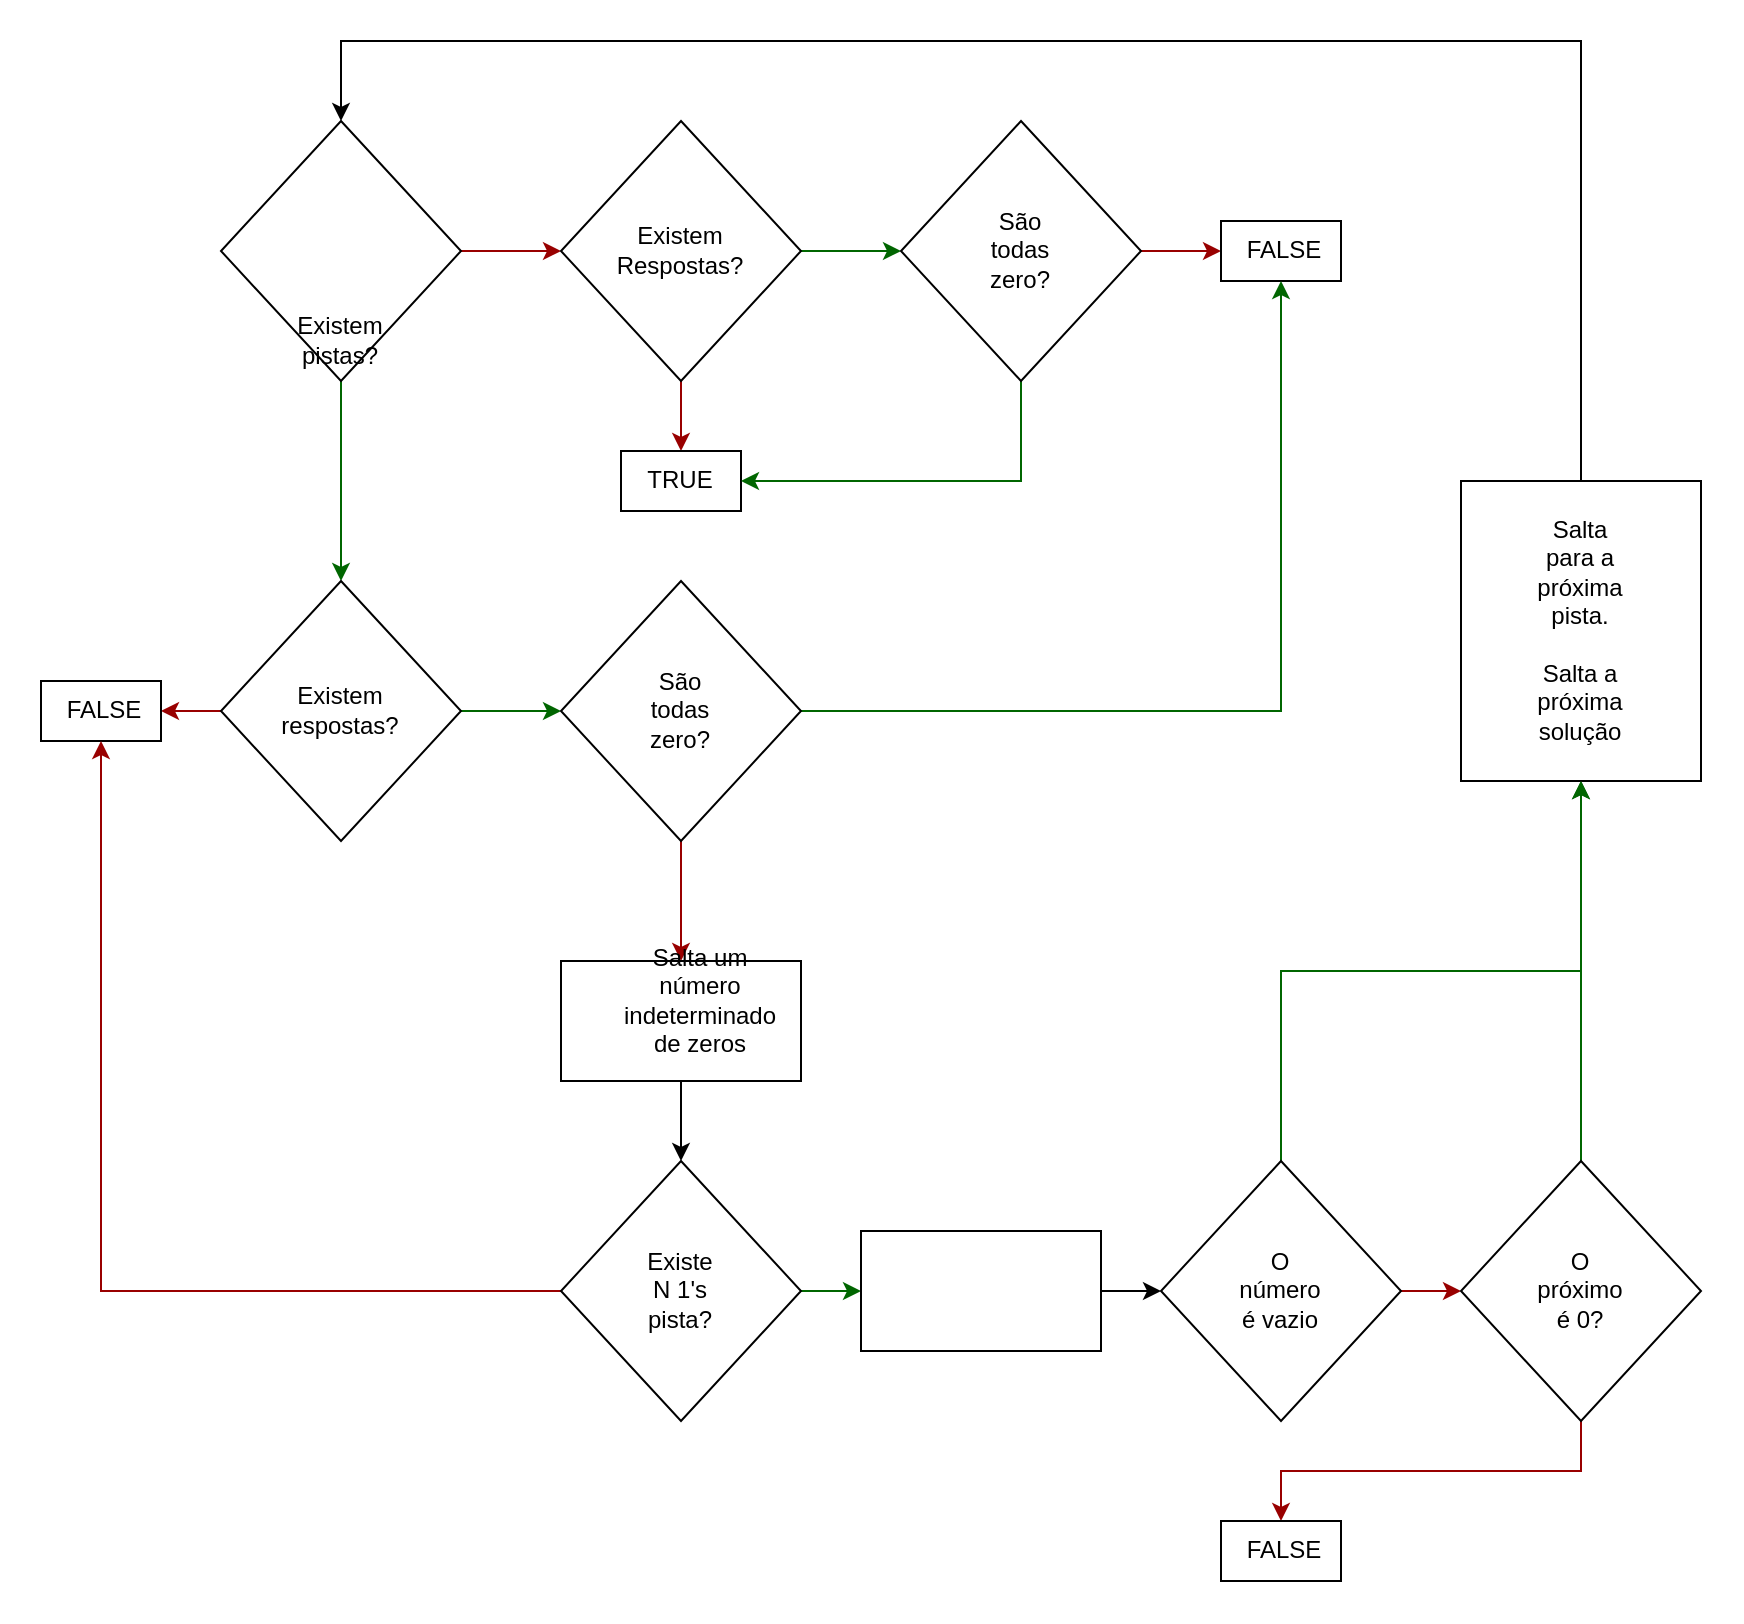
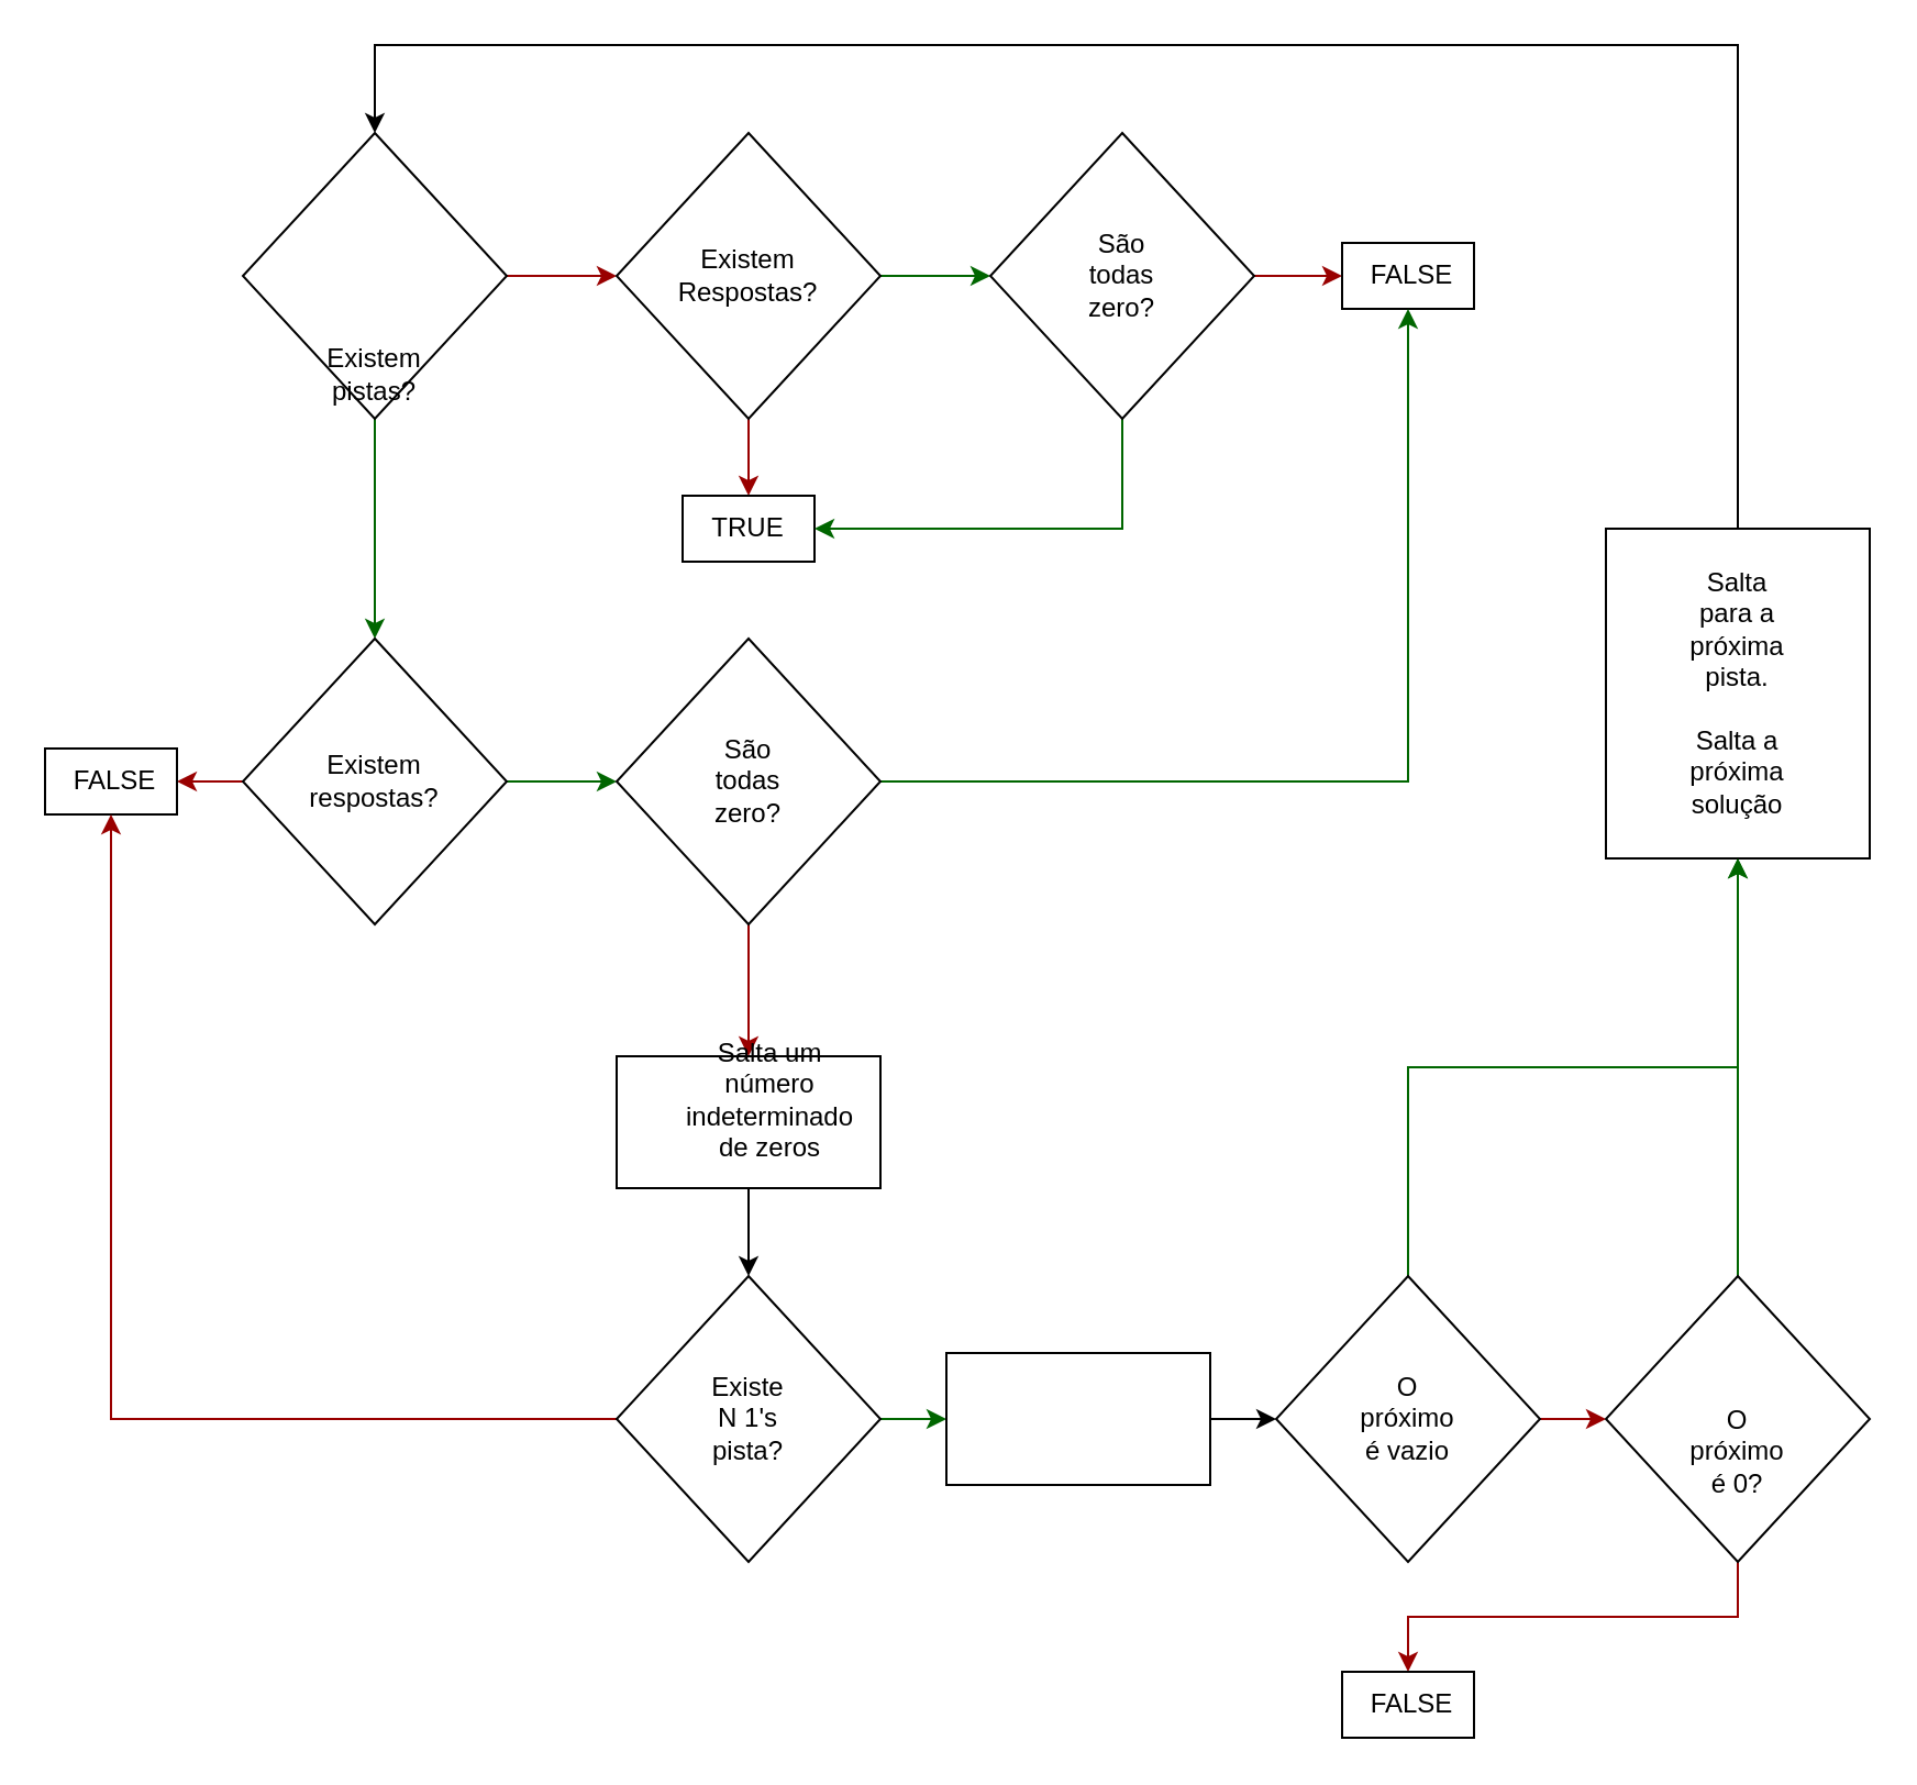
  <mxCell id="0" />
  <mxCell id="1" parent="0" />
  <mxCell id="2" style="edgeStyle=orthogonalEdgeStyle;rounded=0;orthogonalLoop=1;jettySize=auto;html=1;exitX=1;exitY=0.5;exitDx=0;exitDy=0;entryX=0;entryY=0.5;entryDx=0;entryDy=0;fillColor=#f8cecc;strokeColor=#990000;" edge="1" parent="1" source="4" target="8"><mxGeometry relative="1" as="geometry" /></mxCell>
  <mxCell id="3" style="edgeStyle=orthogonalEdgeStyle;rounded=0;orthogonalLoop=1;jettySize=auto;html=1;exitX=0.5;exitY=1;exitDx=0;exitDy=0;entryX=0.5;entryY=0;entryDx=0;entryDy=0;strokeColor=#006600;fillColor=#d5e8d4;" edge="1" parent="1" source="4" target="20"><mxGeometry relative="1" as="geometry" /></mxCell>
  <mxCell id="4" value="" style="rhombus;whiteSpace=wrap;html=1;" vertex="1" parent="1"><mxGeometry x="110" y="60" width="120" height="130" as="geometry" /></mxCell>
  <mxCell id="5" value="Existem pistas?" style="text;html=1;strokeColor=none;fillColor=none;align=center;verticalAlign=middle;whiteSpace=wrap;rounded=0;" vertex="1" parent="1"><mxGeometry x="150" y="160" width="40" height="20" as="geometry" /></mxCell>
  <mxCell id="6" style="edgeStyle=orthogonalEdgeStyle;rounded=0;orthogonalLoop=1;jettySize=auto;html=1;exitX=0.5;exitY=1;exitDx=0;exitDy=0;entryX=0.5;entryY=0;entryDx=0;entryDy=0;fillColor=#f8cecc;strokeColor=#990000;" edge="1" parent="1" source="8" target="10"><mxGeometry relative="1" as="geometry" /></mxCell>
  <mxCell id="7" style="edgeStyle=orthogonalEdgeStyle;rounded=0;orthogonalLoop=1;jettySize=auto;html=1;exitX=1;exitY=0.5;exitDx=0;exitDy=0;entryX=0;entryY=0.5;entryDx=0;entryDy=0;strokeColor=#006600;fillColor=#d5e8d4;" edge="1" parent="1" source="8" target="14"><mxGeometry relative="1" as="geometry" /></mxCell>
  <mxCell id="8" value="" style="rhombus;whiteSpace=wrap;html=1;" vertex="1" parent="1"><mxGeometry x="280" y="60" width="120" height="130" as="geometry" /></mxCell>
  <mxCell id="9" value="Existem Respostas?" style="text;html=1;strokeColor=none;fillColor=none;align=center;verticalAlign=middle;whiteSpace=wrap;rounded=0;" vertex="1" parent="1"><mxGeometry x="320" y="115" width="40" height="20" as="geometry" /></mxCell>
  <mxCell id="10" value="" style="rounded=0;whiteSpace=wrap;html=1;" vertex="1" parent="1"><mxGeometry x="310" y="225" width="60" height="30" as="geometry" /></mxCell>
  <mxCell id="11" value="TRUE" style="text;html=1;strokeColor=none;fillColor=none;align=center;verticalAlign=middle;whiteSpace=wrap;rounded=0;" vertex="1" parent="1"><mxGeometry x="320" y="230" width="40" height="20" as="geometry" /></mxCell>
  <mxCell id="12" style="edgeStyle=orthogonalEdgeStyle;rounded=0;orthogonalLoop=1;jettySize=auto;html=1;exitX=0.5;exitY=1;exitDx=0;exitDy=0;entryX=1;entryY=0.5;entryDx=0;entryDy=0;strokeColor=#006600;fillColor=#d5e8d4;" edge="1" parent="1" source="14" target="10"><mxGeometry relative="1" as="geometry" /></mxCell>
  <mxCell id="13" style="edgeStyle=orthogonalEdgeStyle;rounded=0;orthogonalLoop=1;jettySize=auto;html=1;exitX=1;exitY=0.5;exitDx=0;exitDy=0;entryX=0;entryY=0.5;entryDx=0;entryDy=0;strokeColor=#990000;fillColor=#990000;" edge="1" parent="1" source="14" target="16"><mxGeometry relative="1" as="geometry" /></mxCell>
  <mxCell id="14" value="" style="rhombus;whiteSpace=wrap;html=1;" vertex="1" parent="1"><mxGeometry x="450" y="60" width="120" height="130" as="geometry" /></mxCell>
  <mxCell id="15" value="São todas zero?" style="text;html=1;strokeColor=none;fillColor=none;align=center;verticalAlign=middle;whiteSpace=wrap;rounded=0;" vertex="1" parent="1"><mxGeometry x="490" y="115" width="40" height="20" as="geometry" /></mxCell>
  <mxCell id="16" value="" style="rounded=0;whiteSpace=wrap;html=1;" vertex="1" parent="1"><mxGeometry x="610" y="110" width="60" height="30" as="geometry" /></mxCell>
  <mxCell id="17" value="FALSE" style="text;html=1;strokeColor=none;fillColor=none;align=center;verticalAlign=middle;whiteSpace=wrap;rounded=0;" vertex="1" parent="1"><mxGeometry x="622" y="115" width="40" height="20" as="geometry" /></mxCell>
  <mxCell id="18" style="edgeStyle=orthogonalEdgeStyle;rounded=0;orthogonalLoop=1;jettySize=auto;html=1;exitX=0;exitY=0.5;exitDx=0;exitDy=0;entryX=1;entryY=0.5;entryDx=0;entryDy=0;strokeColor=#990000;fillColor=#990000;" edge="1" parent="1" source="20" target="22"><mxGeometry relative="1" as="geometry" /></mxCell>
  <mxCell id="19" style="edgeStyle=orthogonalEdgeStyle;rounded=0;orthogonalLoop=1;jettySize=auto;html=1;exitX=1;exitY=0.5;exitDx=0;exitDy=0;entryX=0;entryY=0.5;entryDx=0;entryDy=0;strokeColor=#006600;fillColor=#d5e8d4;" edge="1" parent="1" source="20" target="26"><mxGeometry relative="1" as="geometry" /></mxCell>
  <mxCell id="20" value="" style="rhombus;whiteSpace=wrap;html=1;" vertex="1" parent="1"><mxGeometry x="110" y="290" width="120" height="130" as="geometry" /></mxCell>
  <mxCell id="21" value="Existem respostas?" style="text;html=1;strokeColor=none;fillColor=none;align=center;verticalAlign=middle;whiteSpace=wrap;rounded=0;" vertex="1" parent="1"><mxGeometry x="150" y="345" width="40" height="20" as="geometry" /></mxCell>
  <mxCell id="22" value="" style="rounded=0;whiteSpace=wrap;html=1;" vertex="1" parent="1"><mxGeometry y="340" width="60" height="30" as="geometry" x="20" /></mxCell>
  <mxCell id="23" value="FALSE" style="text;html=1;strokeColor=none;fillColor=none;align=center;verticalAlign=middle;whiteSpace=wrap;rounded=0;" vertex="1" parent="1"><mxGeometry x="32" y="345" width="40" height="20" as="geometry" /></mxCell>
  <mxCell id="24" style="edgeStyle=orthogonalEdgeStyle;rounded=0;orthogonalLoop=1;jettySize=auto;html=1;exitX=1;exitY=0.5;exitDx=0;exitDy=0;entryX=0.5;entryY=1;entryDx=0;entryDy=0;strokeColor=#006600;fillColor=#d5e8d4;" edge="1" parent="1" source="26" target="16"><mxGeometry relative="1" as="geometry" /></mxCell>
  <mxCell id="25" style="edgeStyle=orthogonalEdgeStyle;rounded=0;orthogonalLoop=1;jettySize=auto;html=1;exitX=0.5;exitY=1;exitDx=0;exitDy=0;entryX=0.5;entryY=0;entryDx=0;entryDy=0;strokeColor=#990000;fillColor=#990000;" edge="1" parent="1" source="26" target="29"><mxGeometry relative="1" as="geometry" /></mxCell>
  <mxCell id="26" value="" style="rhombus;whiteSpace=wrap;html=1;" vertex="1" parent="1"><mxGeometry x="280" y="290" width="120" height="130" as="geometry" /></mxCell>
  <mxCell id="27" value="São todas zero?" style="text;html=1;strokeColor=none;fillColor=none;align=center;verticalAlign=middle;whiteSpace=wrap;rounded=0;" vertex="1" parent="1"><mxGeometry x="320" y="345" width="40" height="20" as="geometry" /></mxCell>
  <mxCell id="28" style="edgeStyle=orthogonalEdgeStyle;rounded=0;orthogonalLoop=1;jettySize=auto;html=1;exitX=0.5;exitY=1;exitDx=0;exitDy=0;entryX=0.5;entryY=0;entryDx=0;entryDy=0;strokeColor=#000000;fillColor=#990000;" edge="1" parent="1" source="29" target="33"><mxGeometry relative="1" as="geometry" /></mxCell>
  <mxCell id="29" value="" style="rounded=0;whiteSpace=wrap;html=1;" vertex="1" parent="1"><mxGeometry x="280" y="480" width="120" height="60" as="geometry" /></mxCell>
  <mxCell id="30" value="Salta um número indeterminado de zeros" style="text;html=1;strokeColor=none;fillColor=none;align=center;verticalAlign=middle;whiteSpace=wrap;rounded=0;" vertex="1" parent="1"><mxGeometry x="330" y="490" width="40" height="20" as="geometry" /></mxCell>
  <mxCell id="31" style="edgeStyle=orthogonalEdgeStyle;rounded=0;orthogonalLoop=1;jettySize=auto;html=1;exitX=0;exitY=0.5;exitDx=0;exitDy=0;entryX=0.5;entryY=1;entryDx=0;entryDy=0;strokeColor=#990000;fillColor=#990000;" edge="1" parent="1" source="33" target="22"><mxGeometry relative="1" as="geometry" /></mxCell>
  <mxCell id="32" style="edgeStyle=orthogonalEdgeStyle;rounded=0;orthogonalLoop=1;jettySize=auto;html=1;exitX=1;exitY=0.5;exitDx=0;exitDy=0;entryX=0;entryY=0.5;entryDx=0;entryDy=0;strokeColor=#006600;fillColor=#d5e8d4;" edge="1" parent="1" source="33" target="41"><mxGeometry relative="1" as="geometry" /></mxCell>
  <mxCell id="33" value="" style="rhombus;whiteSpace=wrap;html=1;" vertex="1" parent="1"><mxGeometry x="280" y="580" width="120" height="130" as="geometry" /></mxCell>
  <mxCell id="34" value="Existe N 1's pista?" style="text;html=1;strokeColor=none;fillColor=none;align=center;verticalAlign=middle;whiteSpace=wrap;rounded=0;" vertex="1" parent="1"><mxGeometry x="320" y="635" width="40" height="20" as="geometry" /></mxCell>
  <mxCell id="35" style="edgeStyle=orthogonalEdgeStyle;rounded=0;orthogonalLoop=1;jettySize=auto;html=1;exitX=0.5;exitY=1;exitDx=0;exitDy=0;entryX=0.5;entryY=0;entryDx=0;entryDy=0;strokeColor=#990000;fillColor=#990000;" edge="1" parent="1" source="48" target="42"><mxGeometry relative="1" as="geometry" /></mxCell>
  <mxCell id="36" style="edgeStyle=orthogonalEdgeStyle;rounded=0;orthogonalLoop=1;jettySize=auto;html=1;exitX=1;exitY=0.5;exitDx=0;exitDy=0;strokeColor=#990000;fillColor=#990000;" edge="1" parent="1" source="38" target="48"><mxGeometry relative="1" as="geometry" /></mxCell>
  <mxCell id="37" style="edgeStyle=orthogonalEdgeStyle;rounded=0;orthogonalLoop=1;jettySize=auto;html=1;exitX=0.5;exitY=0;exitDx=0;exitDy=0;strokeColor=#006600;fillColor=#d5e8d4;" edge="1" parent="1" source="38" target="45"><mxGeometry relative="1" as="geometry" /></mxCell>
  <mxCell id="38" value="" style="rhombus;whiteSpace=wrap;html=1;" vertex="1" parent="1"><mxGeometry x="580" y="580" width="120" height="130" as="geometry" /></mxCell>
- <mxCell id="39" value="O número é vazio" style="text;html=1;strokeColor=none;fillColor=none;align=center;verticalAlign=middle;whiteSpace=wrap;rounded=0;" vertex="1" parent="1"><mxGeometry x="620" y="635" width="40" height="20" as="geometry" /></mxCell>
+ <mxCell id="39" value="O próximo é vazio" style="text;html=1;strokeColor=none;fillColor=none;align=center;verticalAlign=middle;whiteSpace=wrap;rounded=0;" vertex="1" parent="1"><mxGeometry x="620" y="635" width="40" height="20" as="geometry" /></mxCell>
  <mxCell id="40" style="edgeStyle=orthogonalEdgeStyle;rounded=0;orthogonalLoop=1;jettySize=auto;html=1;exitX=1;exitY=0.5;exitDx=0;exitDy=0;entryX=0;entryY=0.5;entryDx=0;entryDy=0;strokeColor=#000000;fillColor=#990000;" edge="1" parent="1" source="41" target="38"><mxGeometry relative="1" as="geometry" /></mxCell>
  <mxCell id="41" value="" style="rounded=0;whiteSpace=wrap;html=1;" vertex="1" parent="1"><mxGeometry x="430" y="615" width="120" height="60" as="geometry" /></mxCell>
  <mxCell id="42" value="" style="rounded=0;whiteSpace=wrap;html=1;" vertex="1" parent="1"><mxGeometry x="610" y="760" width="60" height="30" as="geometry" /></mxCell>
  <mxCell id="43" value="FALSE" style="text;html=1;strokeColor=none;fillColor=none;align=center;verticalAlign=middle;whiteSpace=wrap;rounded=0;" vertex="1" parent="1"><mxGeometry x="622" y="765" width="40" height="20" as="geometry" /></mxCell>
  <mxCell id="44" style="edgeStyle=orthogonalEdgeStyle;rounded=0;orthogonalLoop=1;jettySize=auto;html=1;exitX=0.5;exitY=0;exitDx=0;exitDy=0;entryX=0.5;entryY=0;entryDx=0;entryDy=0;strokeColor=#000000;fillColor=#990000;" edge="1" parent="1" source="45" target="4"><mxGeometry relative="1" as="geometry"><Array as="points"><mxPoint x="790" y="20" /><mxPoint x="170" y="20" /></Array></mxGeometry></mxCell>
  <mxCell id="45" value="" style="rounded=0;whiteSpace=wrap;html=1;" vertex="1" parent="1"><mxGeometry x="730" y="240" width="120" height="150" as="geometry" /></mxCell>
  <mxCell id="46" value="Salta para a próxima pista.&lt;br&gt;&lt;br&gt;Salta a próxima solução" style="text;html=1;strokeColor=none;fillColor=none;align=center;verticalAlign=middle;whiteSpace=wrap;rounded=0;" vertex="1" parent="1"><mxGeometry x="770" y="305" width="40" height="20" as="geometry" /></mxCell>
  <mxCell id="47" style="edgeStyle=orthogonalEdgeStyle;rounded=0;orthogonalLoop=1;jettySize=auto;html=1;exitX=0.5;exitY=0;exitDx=0;exitDy=0;strokeColor=#006600;fillColor=#d5e8d4;" edge="1" parent="1" source="48" target="45"><mxGeometry relative="1" as="geometry" /></mxCell>
  <mxCell id="48" value="" style="rhombus;whiteSpace=wrap;html=1;" vertex="1" parent="1"><mxGeometry x="730" y="580" width="120" height="130" as="geometry" /></mxCell>
- <mxCell id="49" value="O próximo é 0?" style="text;html=1;strokeColor=none;fillColor=none;align=center;verticalAlign=middle;whiteSpace=wrap;rounded=0;" vertex="1" parent="1"><mxGeometry x="770" y="635" width="40" height="20" as="geometry" /></mxCell>
+ <mxCell id="49" value="O próximo é 0?" style="text;html=1;strokeColor=none;fillColor=none;align=center;verticalAlign=middle;whiteSpace=wrap;rounded=0;" vertex="1" parent="1"><mxGeometry x="770" y="650" width="40" height="20" as="geometry" /></mxCell>
